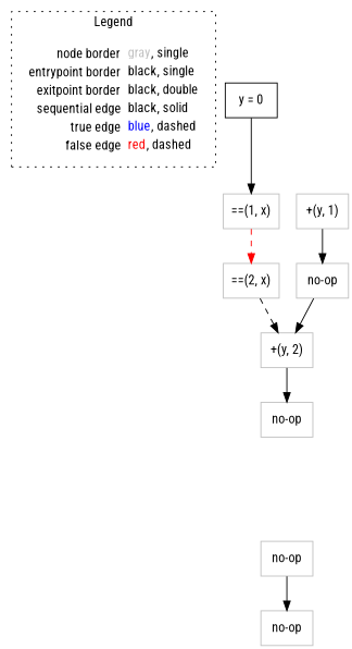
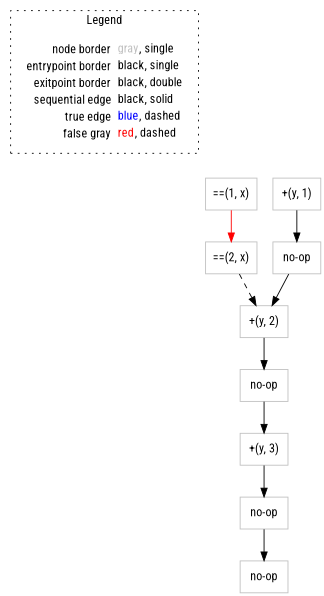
  digraph {
    fontname="Roboto Condensed"
    node [fontname="Roboto Condensed" shape=rect color=gray]
    edge [color=black fontname="Roboto Condensed"]
-   n1 [label=<<table border="0" cellpadding="2" cellspacing="0" cellborder="0"><tr><td align="right">node border&nbsp;</td><td align="left"><font color="gray">gray</font>, single</td></tr><tr><td align="right">entrypoint border&nbsp;</td><td align="left"><font color="black">black</font>, single</td></tr><tr><td align="right">exitpoint border&nbsp;</td><td align="left"><font color="black">black</font>, double</td></tr><tr><td align="right">sequential edge&nbsp;</td><td align="left"><font color="black">black</font>, solid</td></tr><tr><td align="right">true edge&nbsp;</td><td align="left"><font color="blue">blue</font>, dashed</td></tr><tr><td align="right">false edge&nbsp;</td><td align="left"><font color="red">red</font>, dashed</td></tr></table>> shape=plaintext color=""]
-   n2 [color=black label=<y = 0>]
+   n1 [label=<<table border="0" cellpadding="2" cellspacing="0" cellborder="0"><tr><td align="right">node border&nbsp;</td><td align="left"><font color="gray">gray</font>, single</td></tr><tr><td align="right">entrypoint border&nbsp;</td><td align="left"><font color="black">black</font>, single</td></tr><tr><td align="right">exitpoint border&nbsp;</td><td align="left"><font color="black">black</font>, double</td></tr><tr><td align="right">sequential edge&nbsp;</td><td align="left"><font color="black">black</font>, solid</td></tr><tr><td align="right">true edge&nbsp;</td><td align="left"><font color="blue">blue</font>, dashed</td></tr><tr><td align="right">false gray&nbsp;</td><td align="left"><font color="red">red</font>, dashed</td></tr></table>> shape=plaintext color=""]
    n3 [label=<==(1, x)>]
    n4 [label=<==(2, x)>]
    n5 [label=<+(y, 1)>]
    n6 [label=<no-op>]
    n7 [label=<+(y, 2)>]
    n8 [label=<no-op>]
+   n9 [label=<+(y, 3)>]
    n10 [label=<no-op>]
    n11 [label=<no-op>]
    subgraph cluster_1 {
      label=Legend
      style=dotted
      n1
    }
-   n2 -> n3
-   n3 -> n4 [color=red style=dashed]
+   n3 -> n4 [color=red style=solid]
    n4 -> n7 [style=dashed]
    n5 -> n6
    n6 -> n7
    n7 -> n8
+   n8 -> n9
+   n9 -> n10
    n10 -> n11
  }
